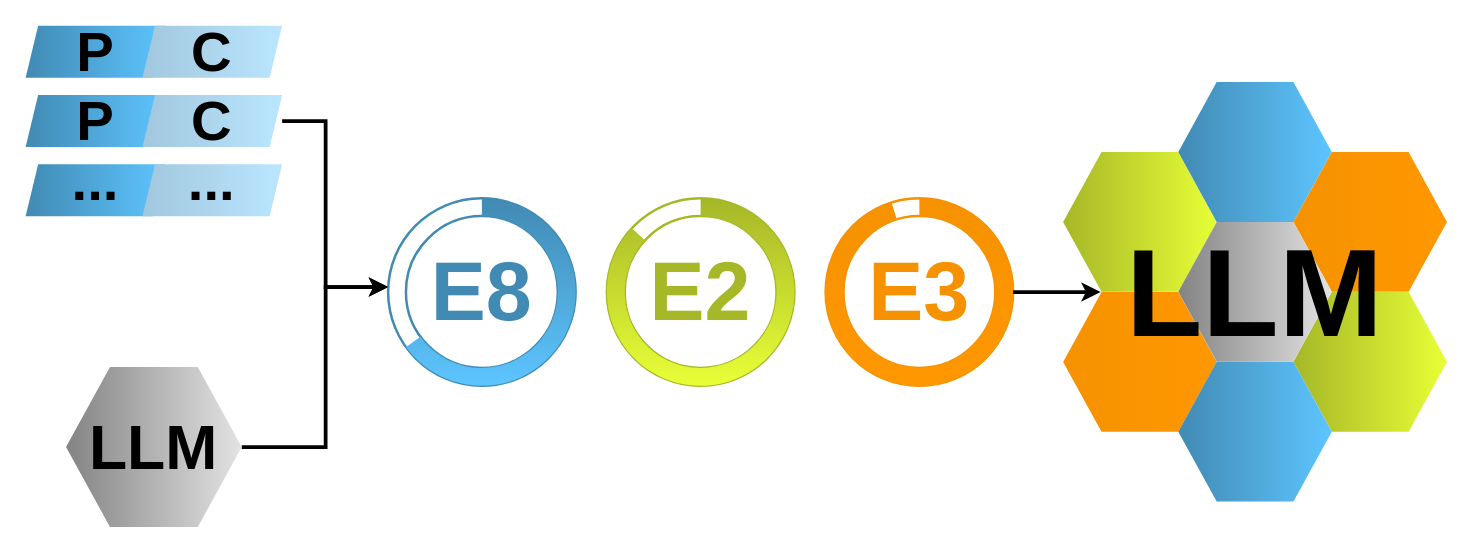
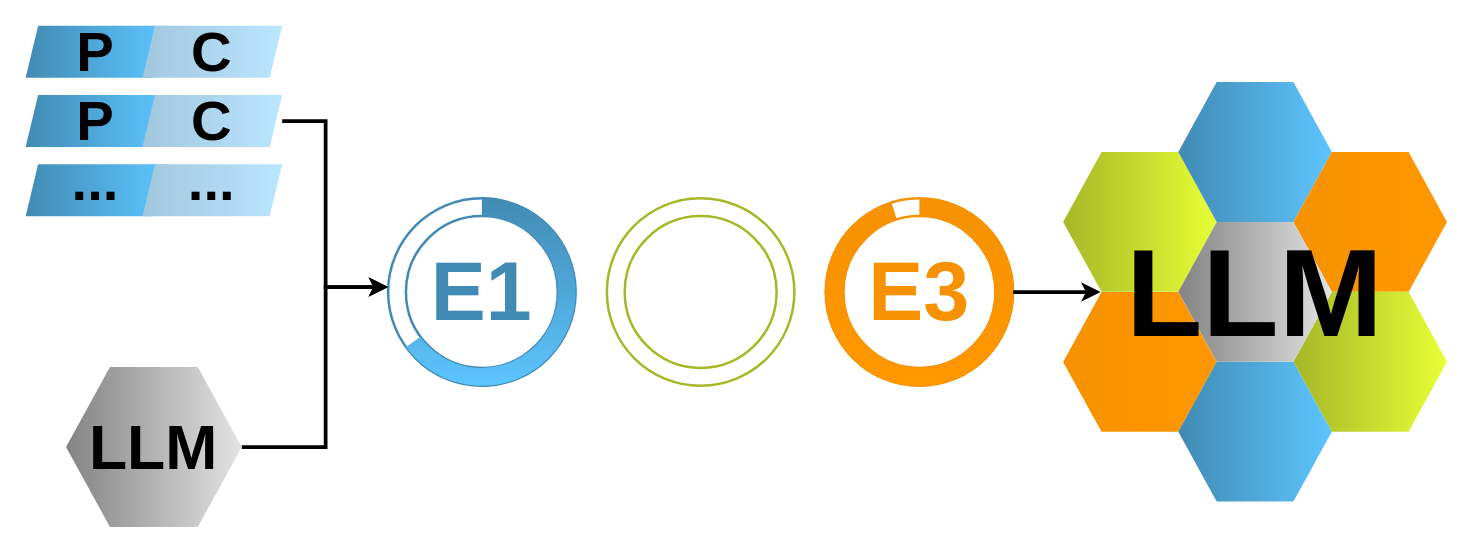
  <mxCell id="0" />
  <mxCell id="1" parent="0" />
  <mxCell id="2" value="" style="shape=hexagon;strokeWidth=4;html=1;fillColor=#F69200;strokeColor=none;shadow=0;fontSize=10;fontColor=#FFFFFF;align=center;fontStyle=0;whiteSpace=wrap;spacing=10;rounded=0;gradientColor=#FF9700;gradientDirection=east;" parent="1" vertex="1"><mxGeometry x="849.997" y="233.003" width="122.836" height="111.867" as="geometry" /></mxCell>
  <mxCell id="3" value="" style="group" parent="1" vertex="1" connectable="0"><mxGeometry x="20" y="20" width="205.23" height="152.36" as="geometry" /></mxCell>
  <mxCell id="4" value="P" style="shape=mxgraph.infographic.parallelogram;dx=5;html=1;fillColor=#418AB3;strokeColor=none;shadow=0;fontSize=45;fontColor=#000000;align=center;fontStyle=1;whiteSpace=wrap;spacing=0;gradientColor=#5DC5FF;gradientDirection=east;" parent="3" vertex="1"><mxGeometry width="111.731" height="41.553" as="geometry" /></mxCell>
  <mxCell id="5" value="C" style="shape=mxgraph.infographic.parallelogram;dx=5;;html=1;fillColor=#a1c7dd;strokeColor=none;shadow=0;fontSize=45;fontColor=#000000;align=center;spacingLeft=0;fontStyle=1;whiteSpace=wrap;spacing=0;gradientColor=#BAE6FF;gradientDirection=east;" parent="3" vertex="1"><mxGeometry x="93.499" width="111.731" height="41.553" as="geometry" /></mxCell>
  <mxCell id="6" value="P" style="shape=mxgraph.infographic.parallelogram;dx=5;html=1;fillColor=#418AB3;strokeColor=none;shadow=0;fontSize=45;fontColor=#000000;align=center;fontStyle=1;whiteSpace=wrap;spacing=0;gradientColor=#5DC5FF;gradientDirection=east;" parent="3" vertex="1"><mxGeometry y="55.404" width="111.731" height="41.553" as="geometry" /></mxCell>
  <mxCell id="7" value="C" style="shape=mxgraph.infographic.parallelogram;dx=5;;html=1;fillColor=#a1c7dd;strokeColor=none;shadow=0;fontSize=45;fontColor=#000000;align=center;spacingLeft=0;fontStyle=1;whiteSpace=wrap;spacing=0;gradientColor=#BAE6FF;gradientDirection=east;" parent="3" vertex="1"><mxGeometry x="93.499" y="55.404" width="111.731" height="41.553" as="geometry" /></mxCell>
  <mxCell id="8" value="..." style="shape=mxgraph.infographic.parallelogram;dx=5;html=1;fillColor=#418AB3;strokeColor=none;shadow=0;fontSize=45;fontColor=#000000;align=center;fontStyle=1;whiteSpace=wrap;spacing=0;verticalAlign=bottom;gradientColor=#5DC5FF;gradientDirection=east;" parent="3" vertex="1"><mxGeometry y="110.807" width="111.731" height="41.553" as="geometry" /></mxCell>
  <mxCell id="9" value="..." style="shape=mxgraph.infographic.parallelogram;dx=5;;html=1;fillColor=#a1c7dd;strokeColor=none;shadow=0;fontSize=45;fontColor=#000000;align=center;spacingLeft=0;fontStyle=1;whiteSpace=wrap;spacing=0;verticalAlign=bottom;gradientColor=#BAE6FF;gradientDirection=east;" parent="3" vertex="1"><mxGeometry x="93.499" y="110.807" width="111.731" height="41.553" as="geometry" /></mxCell>
  <mxCell id="10" value="" style="edgeStyle=orthogonalEdgeStyle;rounded=0;orthogonalLoop=1;jettySize=auto;html=1;strokeWidth=3;strokeColor=#000000;" parent="1" source="11" target="13" edge="1"><mxGeometry relative="1" as="geometry"><mxPoint x="280" y="309" as="targetPoint" /><Array as="points"><mxPoint x="260" y="357" /><mxPoint x="260" y="229" /></Array></mxGeometry></mxCell>
  <mxCell id="11" value="LLM" style="shape=hexagon;strokeWidth=4;html=1;fillColor=#838383;strokeColor=none;shadow=0;fontSize=50;fontColor=#000000;align=center;fontStyle=1;whiteSpace=wrap;spacing=0;rounded=0;gradientColor=#E3e3e3;gradientDirection=east;" parent="1" vertex="1"><mxGeometry x="52.341" y="293" width="140.548" height="128" as="geometry" /></mxCell>
  <mxCell id="12" value="" style="verticalLabelPosition=bottom;verticalAlign=top;html=1;shape=mxgraph.basic.donut;dx=14.25;strokeColor=#418AB3;fillColor=#FFFFFF;fontSize=58;fontColor=#10739E;align=center;fontStyle=1;spacing=0;strokeWidth=2;gradientColor=none;gradientDirection=south;" parent="1" vertex="1"><mxGeometry x="310" y="158" width="150" height="150" as="geometry" /></mxCell>
- <mxCell id="13" value="&lt;font color=&quot;#418ab3&quot;&gt;E8&lt;/font&gt;" style="verticalLabelPosition=middle;verticalAlign=middle;html=1;whiteSpace=wrap;shape=mxgraph.basic.partConcEllipse;startAngle=0;endAngle=0.65;arcWidth=0.19;strokeColor=none;fillColor=#418AB3;fontSize=66;fontColor=#10739E;align=center;fontStyle=1;spacing=0;strokeWidth=1;gradientColor=#5DC5FF;gradientDirection=south;" parent="12" vertex="1"><mxGeometry width="150" height="150" as="geometry" /></mxCell>
+ <mxCell id="13" value="&lt;font color=&quot;#418ab3&quot;&gt;E1&lt;/font&gt;" style="verticalLabelPosition=middle;verticalAlign=middle;html=1;whiteSpace=wrap;shape=mxgraph.basic.partConcEllipse;startAngle=0;endAngle=0.65;arcWidth=0.19;strokeColor=none;fillColor=#418AB3;fontSize=66;fontColor=#10739E;align=center;fontStyle=1;spacing=0;strokeWidth=1;gradientColor=#5DC5FF;gradientDirection=south;" parent="12" vertex="1"><mxGeometry width="150" height="150" as="geometry" /></mxCell>
  <mxCell id="14" value="" style="verticalLabelPosition=bottom;verticalAlign=top;html=1;shape=mxgraph.basic.donut;dx=14.25;strokeColor=#A6B727;fillColor=#FFFFFF;fontSize=58;fontColor=#F2931E;align=center;fontStyle=1;spacing=0;strokeWidth=2;" parent="1" vertex="1"><mxGeometry x="485" y="158" width="150" height="150" as="geometry" /></mxCell>
- <mxCell id="15" value="&lt;font color=&quot;#a6b727&quot;&gt;E2&lt;/font&gt;" style="verticalLabelPosition=middle;verticalAlign=middle;html=1;whiteSpace=wrap;shape=mxgraph.basic.partConcEllipse;startAngle=0;endAngle=0.869;arcWidth=0.19;strokeColor=none;fillColor=#A6B727;fontSize=66;fontColor=#F2931E;align=center;fontStyle=1;spacing=0;strokeWidth=1;gradientColor=#E8FF37;gradientDirection=south;" parent="14" vertex="1"><mxGeometry width="150" height="150" as="geometry" /></mxCell>
  <mxCell id="16" value="" style="verticalLabelPosition=bottom;verticalAlign=top;html=1;shape=mxgraph.basic.donut;dx=14.25;strokeColor=#F69200;fillColor=#FFFFFF;fontSize=58;fontColor=#F2931E;align=center;fontStyle=1;spacing=0;strokeWidth=2;" parent="1" vertex="1"><mxGeometry x="660" y="158" width="150" height="150" as="geometry" /></mxCell>
  <mxCell id="17" value="&lt;font color=&quot;#f69200&quot;&gt;E3&lt;/font&gt;" style="verticalLabelPosition=middle;verticalAlign=middle;html=1;whiteSpace=wrap;shape=mxgraph.basic.partConcEllipse;startAngle=0;endAngle=0.952;arcWidth=0.19;strokeColor=none;fillColor=#F69200;fontSize=66;fontColor=#F2931E;align=center;fontStyle=1;spacing=0;strokeWidth=1;gradientColor=#FF9700;gradientDirection=south;" parent="16" vertex="1"><mxGeometry width="150" height="150" as="geometry" /></mxCell>
  <mxCell id="18" value="" style="edgeStyle=orthogonalEdgeStyle;rounded=0;orthogonalLoop=1;jettySize=auto;html=1;strokeWidth=3;strokeColor=#000000;" parent="1" source="17" edge="1"><mxGeometry relative="1" as="geometry"><mxPoint x="880" y="233" as="targetPoint" /></mxGeometry></mxCell>
  <mxCell id="19" value="" style="edgeStyle=orthogonalEdgeStyle;rounded=0;orthogonalLoop=1;jettySize=auto;html=1;strokeWidth=3;strokeColor=#000000;" parent="1" source="7" edge="1"><mxGeometry relative="1" as="geometry"><mxPoint x="310" y="229" as="targetPoint" /><Array as="points"><mxPoint x="260" y="96" /><mxPoint x="260" y="229" /></Array></mxGeometry></mxCell>
  <mxCell id="20" value="" style="shape=hexagon;strokeWidth=4;html=1;fillColor=#A6B727;strokeColor=none;shadow=0;fontSize=10;fontColor=#FFFFFF;align=center;fontStyle=0;whiteSpace=wrap;spacing=10;rounded=0;gradientColor=#E7FF36;gradientDirection=east;" parent="1" vertex="1"><mxGeometry x="850" y="121.003" width="122.836" height="111.867" as="geometry" /></mxCell>
  <mxCell id="21" value="" style="shape=hexagon;strokeWidth=4;html=1;fillColor=#418AB3;strokeColor=none;shadow=0;fontSize=10;fontColor=#FFFFFF;align=center;fontStyle=0;whiteSpace=wrap;spacing=10;rounded=0;gradientColor=#5DC5FF;gradientDirection=east;" parent="1" vertex="1"><mxGeometry x="942.127" y="65.07" width="122.836" height="111.867" as="geometry" /></mxCell>
  <mxCell id="22" value="" style="shape=hexagon;strokeWidth=4;html=1;fillColor=#F69200;strokeColor=none;shadow=0;fontSize=10;fontColor=#FFFFFF;align=center;fontStyle=0;whiteSpace=wrap;spacing=10;rounded=0;gradientColor=#FF9700;gradientDirection=east;" parent="1" vertex="1"><mxGeometry x="1034.254" y="121.003" width="122.836" height="111.867" as="geometry" /></mxCell>
  <mxCell id="23" value="" style="shape=hexagon;strokeWidth=4;html=1;fillColor=#A6B727;strokeColor=none;shadow=0;fontSize=10;fontColor=#FFFFFF;align=center;fontStyle=0;whiteSpace=wrap;spacing=10;rounded=0;gradientColor=#E7FF36;gradientDirection=east;" parent="1" vertex="1"><mxGeometry x="1034.254" y="232.87" width="122.836" height="111.867" as="geometry" /></mxCell>
  <mxCell id="24" value="" style="shape=hexagon;strokeWidth=4;html=1;fillColor=#418AB3;strokeColor=none;shadow=0;fontSize=10;fontColor=#FFFFFF;align=center;fontStyle=0;whiteSpace=wrap;spacing=10;rounded=0;gradientColor=#5DC5FF;gradientDirection=east;" parent="1" vertex="1"><mxGeometry x="942.127" y="288.803" width="122.836" height="111.867" as="geometry" /></mxCell>
  <mxCell id="25" value="LLM" style="shape=hexagon;strokeWidth=4;html=1;shadow=0;fontSize=100;align=center;fontStyle=1;whiteSpace=wrap;spacing=0;rounded=0;fillColor=#838383;fontColor=#000000;strokeColor=none;gradientColor=#e3e3e3;gradientDirection=east;" parent="1" vertex="1"><mxGeometry x="942.127" y="176.937" width="122.836" height="111.867" as="geometry" /></mxCell>
